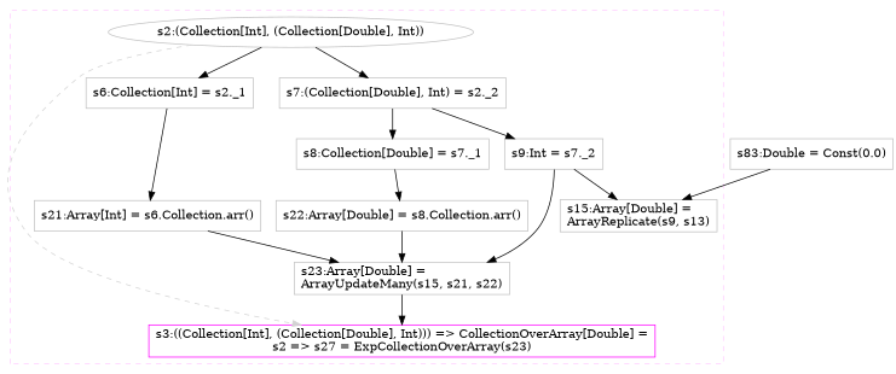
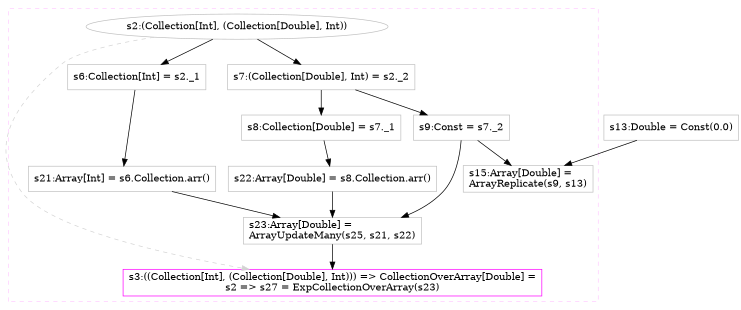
  digraph {
    concentrate=true
    node [color=gray shape=box]
    edge [style=solid]
    n1 [label="s2:(Collection[Int], (Collection[Double], Int))" shape=""]
    n2 [color=magenta label="s3:((Collection[Int], (Collection[Double], Int))) => CollectionOverArray[Double] =\ls2 => s27 = ExpCollectionOverArray(s23)"]
    n3 [label="s7:(Collection[Double], Int) = s2._2"]
-   n4 [label="s9:Int = s7._2"]
+   n4 [label="s9:Const = s7._2"]
    n5 [label="s15:Array[Double] =\lArrayReplicate(s9, s13)"]
    n6 [label="s6:Collection[Int] = s2._1"]
    n7 [label="s21:Array[Int] = s6.Collection.arr()"]
    n8 [label="s8:Collection[Double] = s7._1"]
    n9 [label="s22:Array[Double] = s8.Collection.arr()"]
-   n10 [label="s23:Array[Double] =\lArrayUpdateMany(s15, s21, s22)"]
-   n11 [label="s83:Double = Const(0.0)"]
+   n10 [label="s23:Array[Double] =\lArrayUpdateMany(s25, s21, s22)"]
+   n11 [label="s13:Double = Const(0.0)"]
    subgraph cluster_1 {
      color="#FFCCFF"
      style=dashed
      n3
      n4
      n5
      n6
      n7
      n8
      n9
      n10
      subgraph sub_2 {
        color="#FFCCFF"
        rank=source
        style=dashed
        n1
      }
      subgraph sub_3 {
        color="#FFCCFF"
        rank=sink
        style=dashed
        n2
      }
    }
    n1 -> n2 [color=lightgray style=dashed weight=0]
    n1 -> n3
    n1 -> n6
    n3 -> n4
    n3 -> n8
    n4 -> n5
    n4 -> n10
    n6 -> n7
    n7 -> n10
    n8 -> n9
    n9 -> n10
    n10 -> n2
    n11 -> n5
  }
